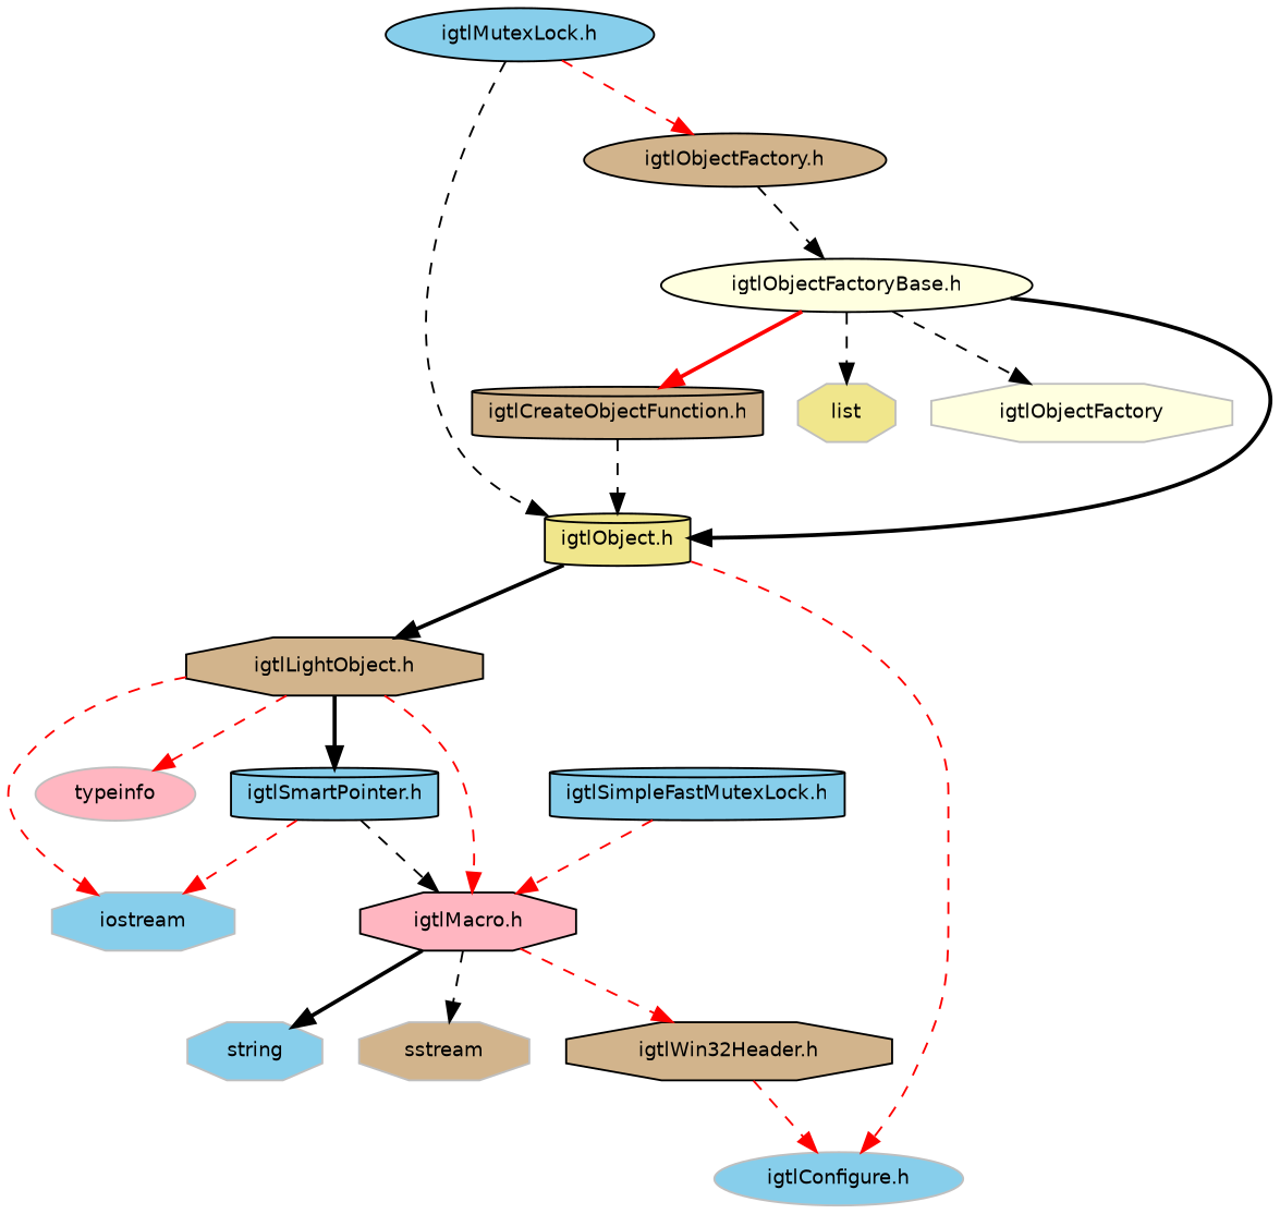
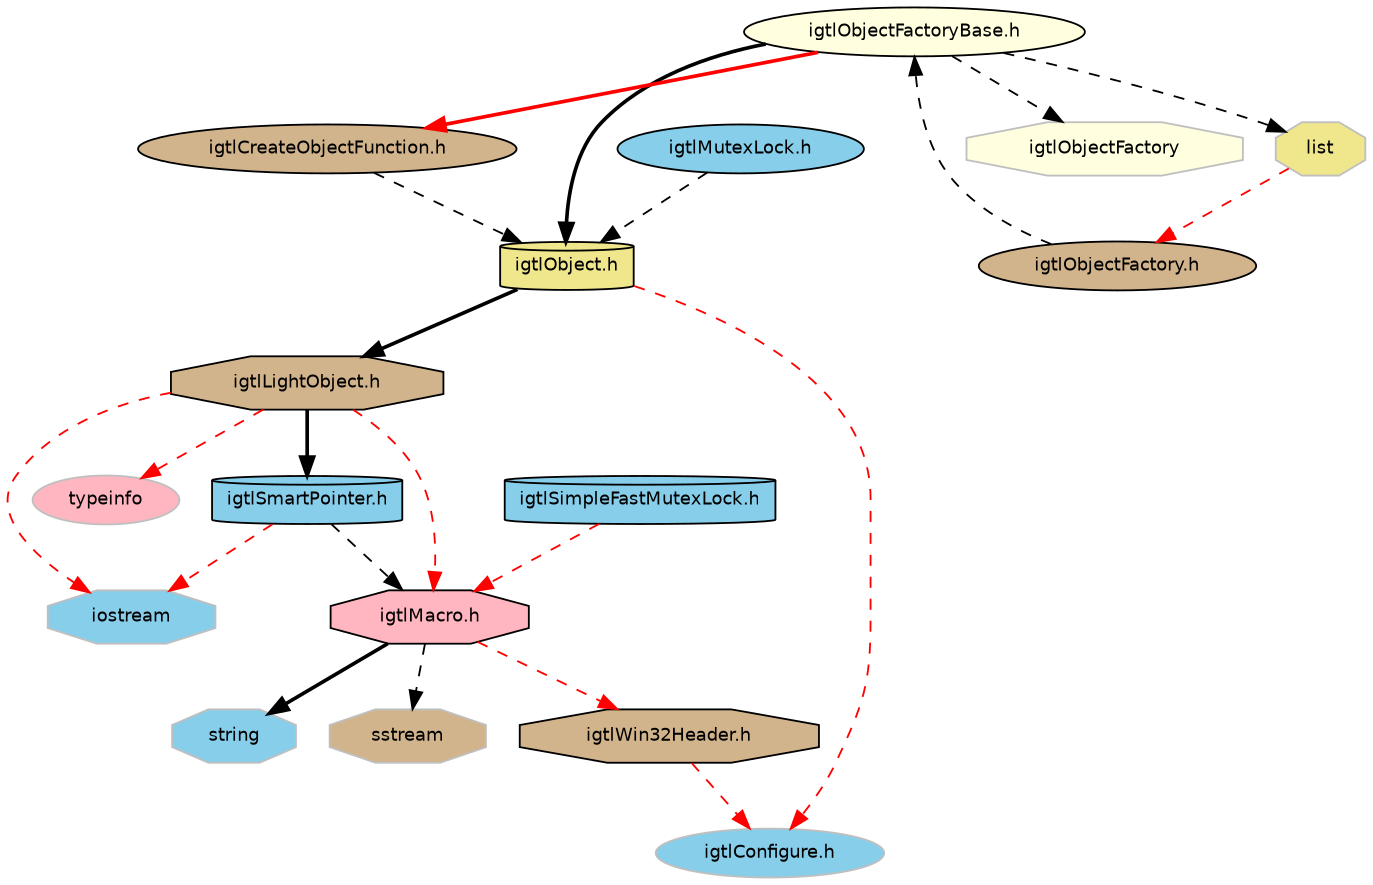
  digraph {
    node [color=black fillcolor=skyblue fontname=Helvetica fontsize=10 shape=octagon style=filled]
    edge [color=black fontname=Helvetica fontsize=10 labelfontname=Helvetica labelfontsize=10 style=dashed]
    n1 [fontcolor=black height=0.2 label="igtlMutexLock.h" shape=ellipse width=0.4]
    n2 [fillcolor=khaki height=0.2 label="igtlObject.h" shape=cylinder width=0.4]
    n3 [fillcolor=tan height=0.2 label="igtlObjectFactory.h" shape=ellipse width=0.4]
    n4 [fillcolor=tan height=0.2 label="igtlLightObject.h" width=0.4]
    n5 [color=grey75 height=0.2 label="igtlConfigure.h" shape=ellipse width=0.4]
    n6 [fillcolor=lightyellow height=0.2 label="igtlObjectFactoryBase.h" shape=ellipse width=0.4]
    n7 [height=0.2 label="igtlSmartPointer.h" shape=cylinder width=0.4]
    n8 [fillcolor=lightpink height=0.2 label="igtlMacro.h" width=0.4]
    n9 [color=grey75 height=0.2 label=iostream width=0.4]
    n10 [color=grey75 fillcolor=lightpink height=0.2 label=typeinfo shape=ellipse width=0.4]
    n11 [fillcolor=tan height=0.2 label="igtlWin32Header.h" width=0.4]
    n12 [color=grey75 height=0.2 label=string width=0.4]
    n13 [color=grey75 fillcolor=tan height=0.2 label=sstream width=0.4]
    n14 [height=0.2 label="igtlSimpleFastMutexLock.h" shape=cylinder width=0.4]
-   n15 [fillcolor=tan height=0.2 label="igtlCreateObjectFunction.h" shape=cylinder width=0.4]
+   n15 [fillcolor=tan height=0.2 label="igtlCreateObjectFunction.h" shape=ellipse width=0.4]
    n16 [color=grey75 fillcolor=khaki height=0.2 label=list width=0.4]
    n17 [color=grey75 fillcolor=lightyellow height=0.2 label=igtlObjectFactory width=0.4]
    n1 -> n2
-   n1 -> n3 [color=red]
+   n16 -> n3 [color=red]
    n2 -> n4 [style=bold]
    n2 -> n5 [color=red]
    n3 -> n6
    n4 -> n7 [style=bold]
    n4 -> n8 [color=red]
    n4 -> n9 [color=red]
    n4 -> n10 [color=red]
    n6 -> n2 [style=bold]
    n6 -> n15 [color=red style=bold]
    n6 -> n16
    n6 -> n17
    n7 -> n8
    n7 -> n9 [color=red]
    n8 -> n11 [color=red]
    n8 -> n12 [style=bold]
    n8 -> n13
    n11 -> n5 [color=red]
    n14 -> n8 [color=red]
    n15 -> n2
  }
